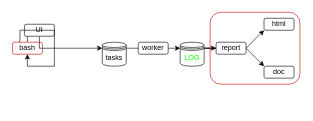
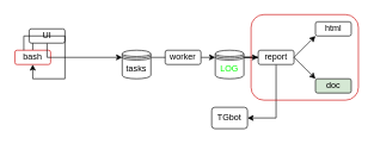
  <mxCell id="0" />
  <mxCell id="1" parent="0" />
  <mxCell id="2" style="edgeStyle=orthogonalEdgeStyle;rounded=0;orthogonalLoop=1;jettySize=auto;html=1;entryX=0;entryY=0.5;entryDx=0;entryDy=0;endArrow=none;" parent="1" source="3" target="9" edge="1"><mxGeometry relative="1" as="geometry"><Array as="points"><mxPoint x="240" y="80" /><mxPoint x="240" y="80" /></Array></mxGeometry></mxCell>
  <mxCell id="3" value="tasks" style="shape=datastore;whiteSpace=wrap;html=1;" parent="1" vertex="1"><mxGeometry x="170" y="70" width="40" height="40" as="geometry" /></mxCell>
  <mxCell id="4" style="edgeStyle=orthogonalEdgeStyle;rounded=0;orthogonalLoop=1;jettySize=auto;html=1;" parent="1" source="5" target="7" edge="1"><mxGeometry relative="1" as="geometry" /></mxCell>
  <mxCell id="5" value="bash" style="rounded=1;whiteSpace=wrap;html=1;strokeColor=#CC0000;" parent="1" vertex="1"><mxGeometry x="20" y="70" width="50" height="20" as="geometry" /></mxCell>
  <mxCell id="6" style="edgeStyle=orthogonalEdgeStyle;rounded=0;orthogonalLoop=1;jettySize=auto;html=1;" parent="1" source="7" edge="1"><mxGeometry relative="1" as="geometry"><mxPoint x="170" y="80" as="targetPoint" /><Array as="points"><mxPoint x="170" y="80" /><mxPoint x="170" y="80" /></Array></mxGeometry></mxCell>
  <mxCell id="7" value="UI" style="rounded=1;whiteSpace=wrap;html=1;" parent="1" vertex="1"><mxGeometry x="40" y="40" width="50" height="20" as="geometry" /></mxCell>
  <mxCell id="8" style="edgeStyle=orthogonalEdgeStyle;rounded=0;orthogonalLoop=1;jettySize=auto;html=1;" parent="1" source="9" edge="1"><mxGeometry relative="1" as="geometry"><mxPoint x="300" y="80" as="targetPoint" /></mxGeometry></mxCell>
  <mxCell id="9" value="worker" style="rounded=1;whiteSpace=wrap;html=1;" parent="1" vertex="1"><mxGeometry x="230" y="70" width="50" height="20" as="geometry" /></mxCell>
  <mxCell id="10" style="edgeStyle=orthogonalEdgeStyle;rounded=0;orthogonalLoop=1;jettySize=auto;html=1;exitX=0.875;exitY=0.25;exitDx=0;exitDy=0;exitPerimeter=0;" parent="1" source="11" target="13" edge="1"><mxGeometry relative="1" as="geometry"><mxPoint x="421" y="80" as="sourcePoint" /></mxGeometry></mxCell>
  <mxCell id="11" value="&lt;font color=&quot;#00ff00&quot;&gt;LOG&lt;/font&gt;" style="shape=datastore;whiteSpace=wrap;html=1;" parent="1" vertex="1"><mxGeometry x="300" y="70" width="40" height="40" as="geometry" /></mxCell>
+ <mxCell id="12" style="edgeStyle=orthogonalEdgeStyle;rounded=0;orthogonalLoop=1;jettySize=auto;html=1;exitX=0.5;exitY=1;exitDx=0;exitDy=0;entryX=1;entryY=0.5;entryDx=0;entryDy=0;" parent="1" source="13" target="19" edge="1"><mxGeometry relative="1" as="geometry" /></mxCell>
  <mxCell id="13" value="report" style="rounded=1;whiteSpace=wrap;html=1;" parent="1" vertex="1"><mxGeometry x="360" y="70" width="50" height="20" as="geometry" /></mxCell>
  <mxCell id="14" value="" style="endArrow=classic;html=1;" parent="1" edge="1"><mxGeometry width="50" height="50" relative="1" as="geometry"><mxPoint x="410" y="80" as="sourcePoint" /><mxPoint x="440" y="50" as="targetPoint" /></mxGeometry></mxCell>
  <mxCell id="15" value="" style="endArrow=classic;html=1;" parent="1" edge="1"><mxGeometry width="50" height="50" relative="1" as="geometry"><mxPoint x="410" y="80" as="sourcePoint" /><mxPoint x="440" y="110" as="targetPoint" /></mxGeometry></mxCell>
- <mxCell id="16" value="doc" style="rounded=1;whiteSpace=wrap;html=1;" parent="1" vertex="1"><mxGeometry x="440" y="110" width="50" height="20" as="geometry" /></mxCell>
+ <mxCell id="16" value="doc" style="rounded=1;whiteSpace=wrap;html=1;fillColor=#d5e8d4;" parent="1" vertex="1"><mxGeometry x="440" y="110" width="50" height="20" as="geometry" /></mxCell>
  <mxCell id="17" value="html" style="rounded=1;whiteSpace=wrap;html=1;" parent="1" vertex="1"><mxGeometry x="440" y="30" width="50" height="20" as="geometry" /></mxCell>
  <mxCell id="18" value="" style="rounded=1;whiteSpace=wrap;html=1;shadow=0;sketch=0;strokeColor=#CC0000;fillColor=none;gradientColor=none;" parent="1" vertex="1"><mxGeometry x="350" y="20" width="150" height="120" as="geometry" /></mxCell>
+ <mxCell id="19" value="TGbot" style="rounded=1;whiteSpace=wrap;html=1;" parent="1" vertex="1"><mxGeometry x="295" y="150" width="50" height="30" as="geometry" /></mxCell>
  <mxCell id="20" style="edgeStyle=orthogonalEdgeStyle;rounded=0;orthogonalLoop=1;jettySize=auto;html=1;exitX=0.25;exitY=0;exitDx=0;exitDy=0;" edge="1" parent="1" source="5" target="5"><mxGeometry relative="1" as="geometry" /></mxCell>
